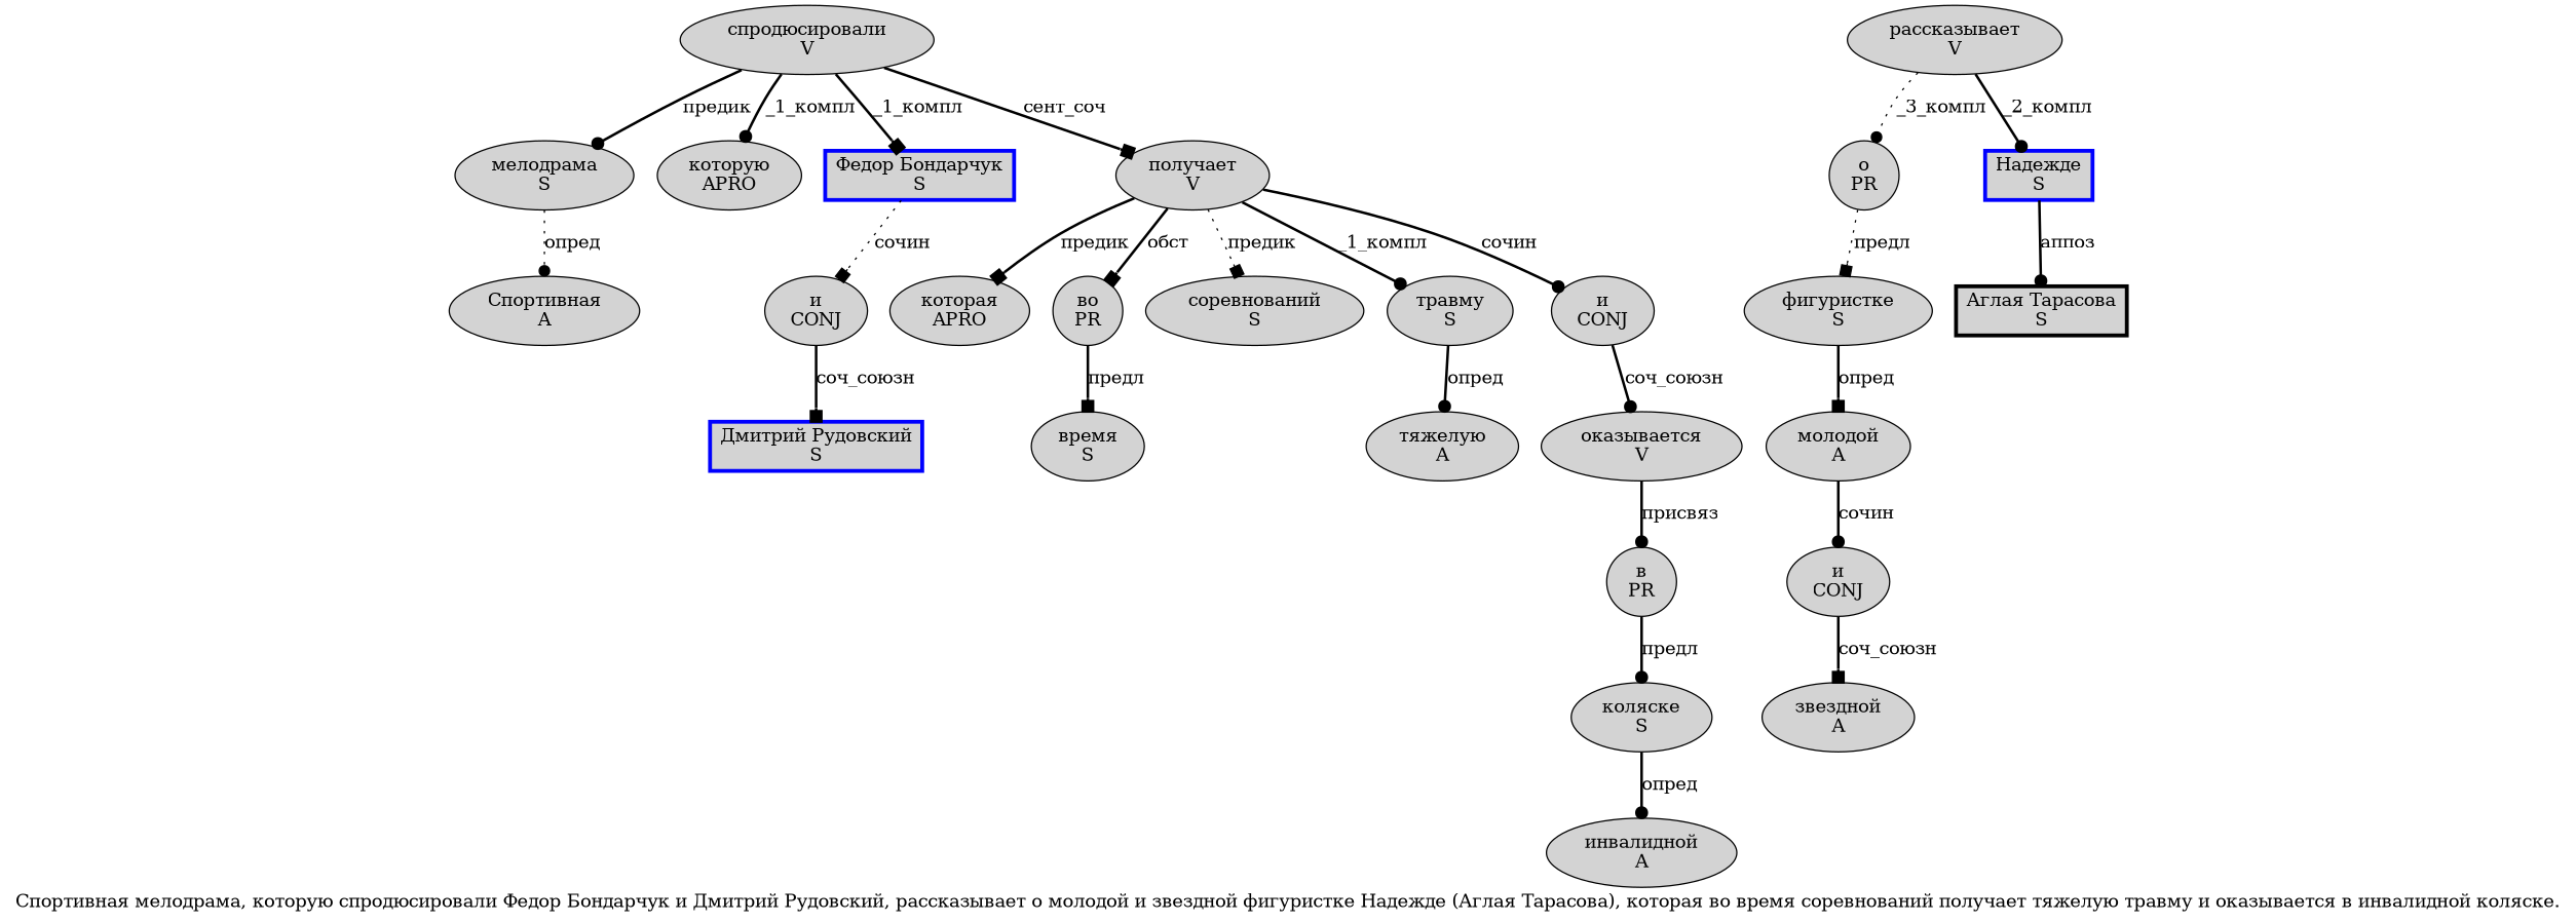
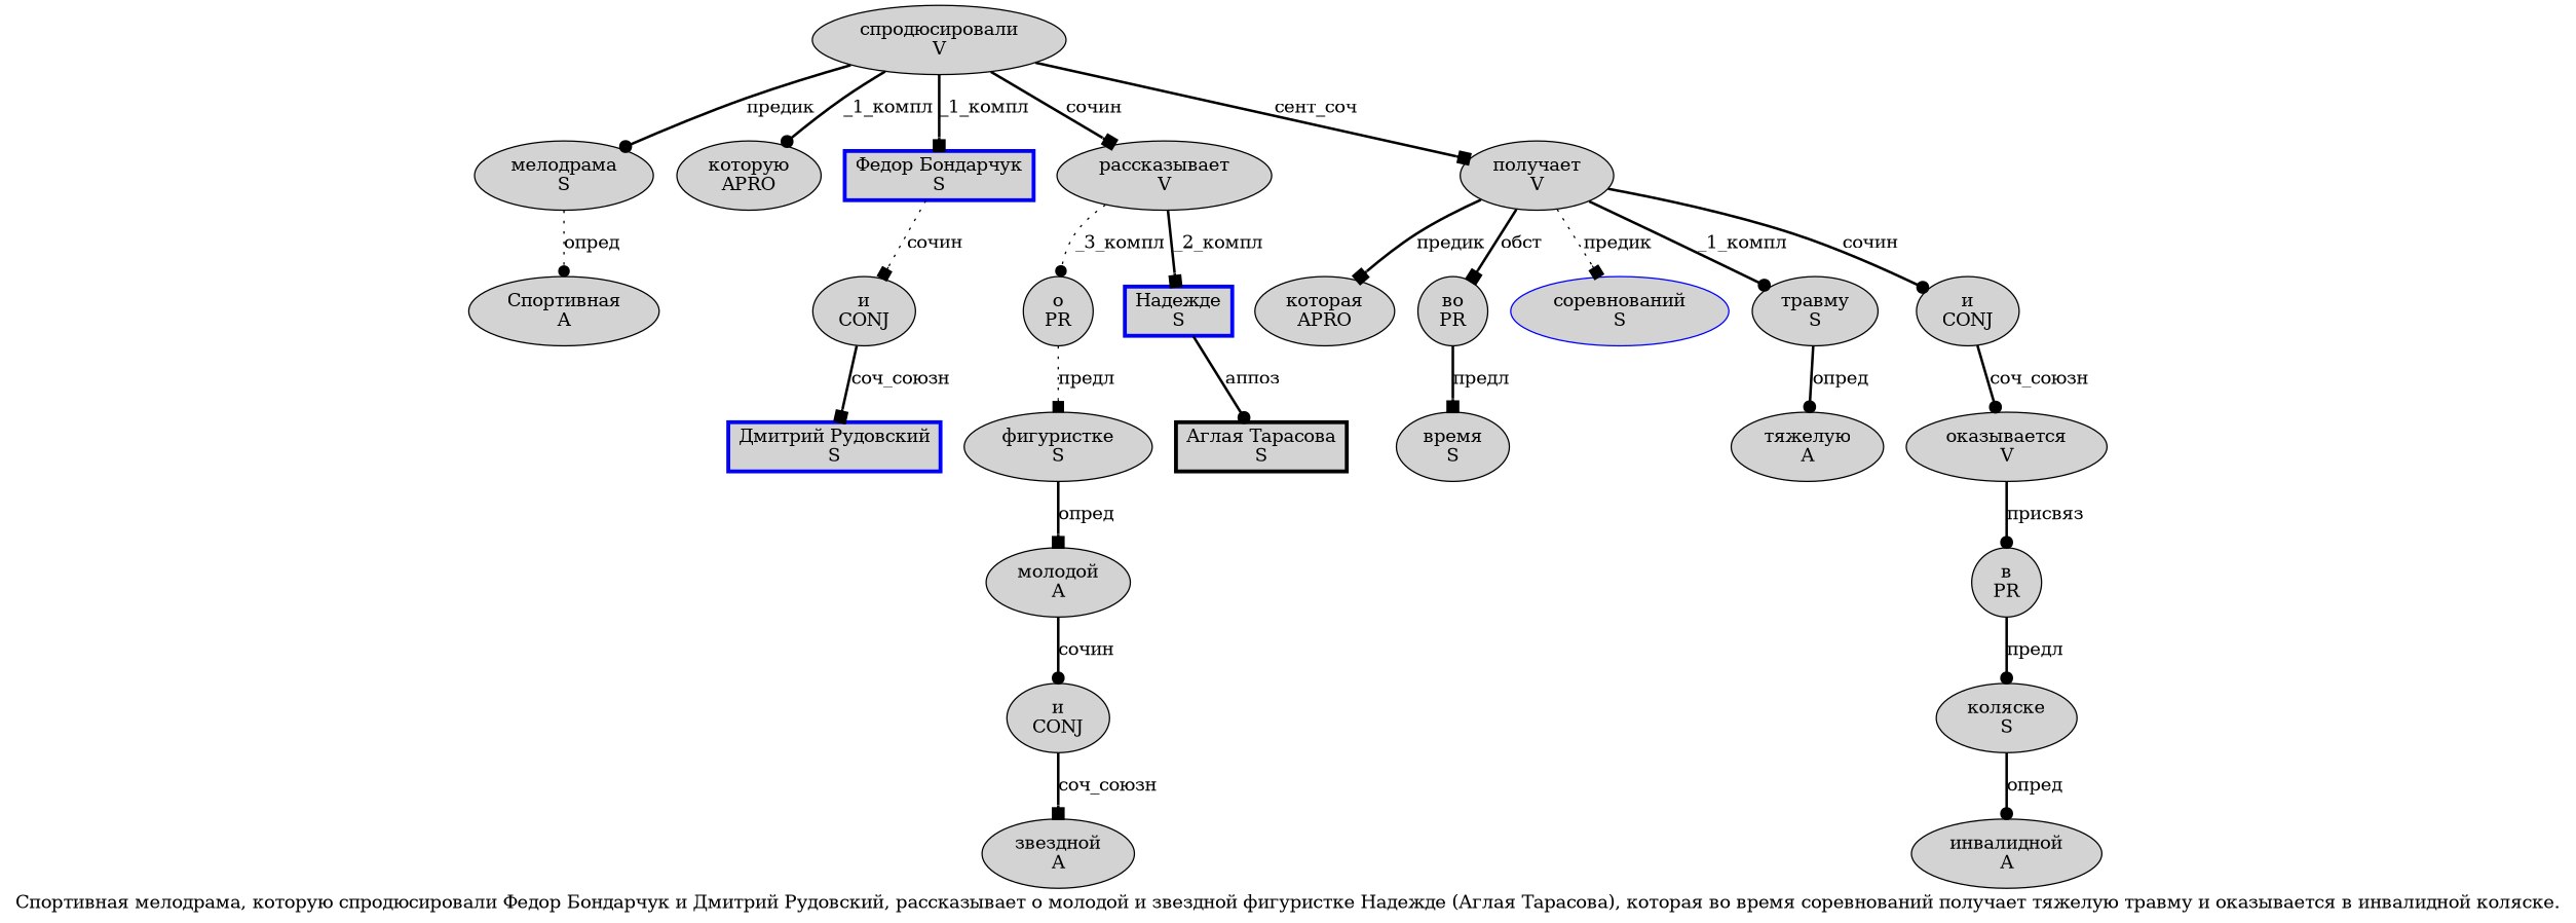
  digraph {
    fontname="DejaVu Serif"
    label="Спортивная мелодрама, которую спродюсировали Федор Бондарчук и Дмитрий Рудовский, рассказывает о молодой и звездной фигуристке Надежде (Аглая Тарасова), которая во время соревнований получает тяжелую травму и оказывается в инвалидной коляске."
    node [fillcolor=lightgray fontname="DejaVu Serif" penwidth=1 shape=ellipse style=filled]
    edge [arrowhead=dot fontname="DejaVu Serif" style=bold]
    n1 [label="Спортивная\nA"]
    n2 [label="мелодрама\nS"]
    n3 [label="которую\nAPRO"]
    n4 [label="спродюсировали\nV"]
    n5 [color=blue label="Федор Бондарчук\nS" penwidth=3 shape=box]
    n6 [label="рассказывает\nV"]
    n7 [label="получает\nV"]
    n8 [label="и\nCONJ"]
    n9 [label="о\nPR"]
    n10 [color=blue label="Надежде\nS" penwidth=3 shape=box]
    n11 [label="которая\nAPRO"]
    n12 [label="во\nPR"]
-   n13 [label="соревнований\nS"]
+   n13 [label="соревнований\nS" color=blue]
    n14 [label="травму\nS"]
    n15 [label="и\nCONJ"]
    n16 [color=blue label="Дмитрий Рудовский\nS" penwidth=3 shape=box]
    n17 [label="фигуристке\nS"]
    n18 [color=black label="Аглая Тарасова\nS" penwidth=3 shape=box]
    n19 [label="молодой\nA"]
    n20 [label="и\nCONJ"]
    n21 [label="звездной\nA"]
    n22 [label="время\nS"]
    n23 [label="тяжелую\nA"]
    n24 [label="оказывается\nV"]
    n25 [label="в\nPR"]
    n26 [label="коляске\nS"]
    n27 [label="инвалидной\nA"]
    n2 -> n1 [label="опред" style=dotted]
    n4 -> n2 [label="предик"]
    n4 -> n3 [label="_1_компл"]
    n4 -> n5 [arrowhead=box label="_1_компл"]
+   n4 -> n6 [arrowhead=box label="сочин"]
    n4 -> n7 [arrowhead=box label="сент_соч"]
    n5 -> n8 [arrowhead=box label="сочин" style=dotted]
    n6 -> n9 [label="_3_компл" style=dotted]
-   n6 -> n10 [label="_2_компл"]
+   n6 -> n10 [arrowhead=box label="_2_компл"]
    n7 -> n11 [arrowhead=box label="предик"]
    n7 -> n12 [arrowhead=box label="обст"]
    n7 -> n13 [arrowhead=box label="предик" style=dotted]
    n7 -> n14 [label="_1_компл"]
    n7 -> n15 [label="сочин"]
    n8 -> n16 [arrowhead=box label="соч_союзн"]
    n9 -> n17 [arrowhead=box label="предл" style=dotted]
    n10 -> n18 [label="аппоз"]
    n12 -> n22 [arrowhead=box label="предл"]
    n14 -> n23 [label="опред"]
    n15 -> n24 [label="соч_союзн"]
    n17 -> n19 [arrowhead=box label="опред"]
    n19 -> n20 [label="сочин"]
    n20 -> n21 [arrowhead=box label="соч_союзн"]
    n24 -> n25 [label="присвяз"]
    n25 -> n26 [label="предл"]
    n26 -> n27 [label="опред"]
  }
